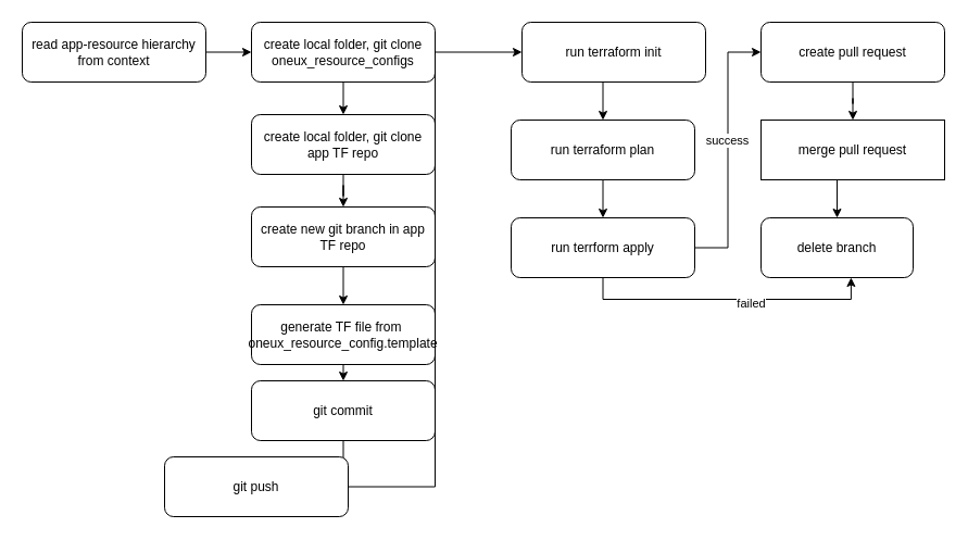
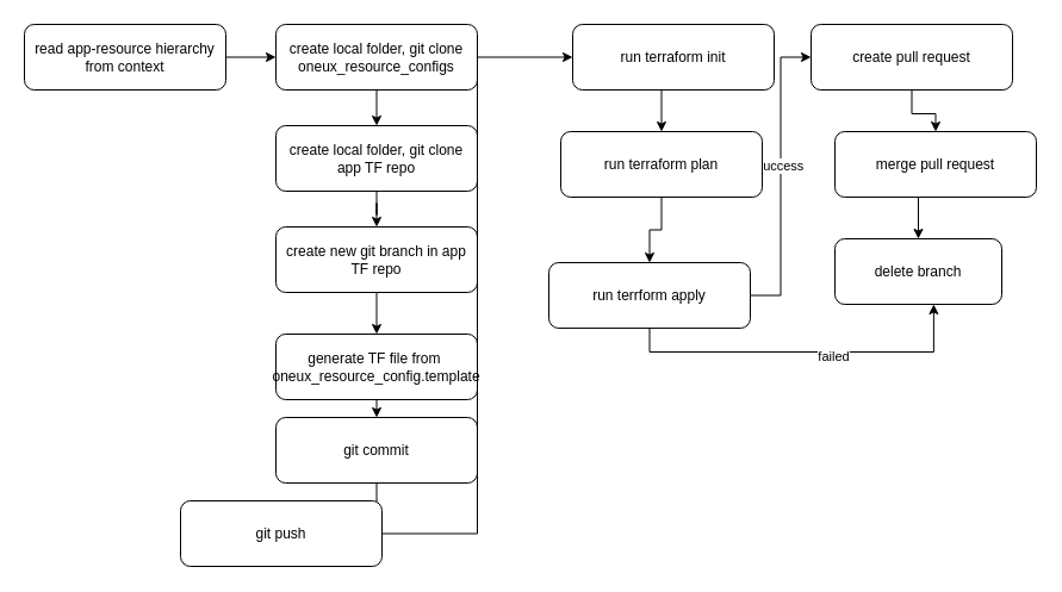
  <mxCell id="0" />
  <mxCell id="1" parent="0" />
  <mxCell id="2" style="edgeStyle=orthogonalEdgeStyle;rounded=0;orthogonalLoop=1;jettySize=auto;html=1;exitX=0.5;exitY=1;exitDx=0;exitDy=0;entryX=0.5;entryY=0;entryDx=0;entryDy=0;" edge="1" parent="1" source="3" target="5"><mxGeometry relative="1" as="geometry" /></mxCell>
  <mxCell id="3" value="create local folder, git clone oneux_resource_configs " style="rounded=1;whiteSpace=wrap;html=1;fontSize=12;glass=0;strokeWidth=1;shadow=0;" vertex="1" parent="1"><mxGeometry x="231" y="20" width="169" height="55" as="geometry" /></mxCell>
  <mxCell id="4" style="edgeStyle=orthogonalEdgeStyle;rounded=0;orthogonalLoop=1;jettySize=auto;html=1;exitX=0.5;exitY=1;exitDx=0;exitDy=0;" edge="1" parent="1" source="5" target="11"><mxGeometry relative="1" as="geometry" /></mxCell>
  <mxCell id="5" value="create local folder, git clone app TF repo " style="rounded=1;whiteSpace=wrap;html=1;fontSize=12;glass=0;strokeWidth=1;shadow=0;" vertex="1" parent="1"><mxGeometry x="231" y="105" width="169" height="55" as="geometry" /></mxCell>
  <mxCell id="6" style="edgeStyle=orthogonalEdgeStyle;rounded=0;orthogonalLoop=1;jettySize=auto;html=1;exitX=1;exitY=0.5;exitDx=0;exitDy=0;" edge="1" parent="1" source="7" target="3"><mxGeometry relative="1" as="geometry" /></mxCell>
  <mxCell id="7" value="read app-resource hierarchy from context" style="rounded=1;whiteSpace=wrap;html=1;fontSize=12;glass=0;strokeWidth=1;shadow=0;" vertex="1" parent="1"><mxGeometry x="20" y="20" width="169" height="55" as="geometry" /></mxCell>
  <mxCell id="8" style="edgeStyle=orthogonalEdgeStyle;rounded=0;orthogonalLoop=1;jettySize=auto;html=1;exitX=0.5;exitY=1;exitDx=0;exitDy=0;entryX=0.5;entryY=0;entryDx=0;entryDy=0;" edge="1" parent="1" source="9" target="13"><mxGeometry relative="1" as="geometry" /></mxCell>
  <mxCell id="9" value="generate TF file from&amp;nbsp; oneux_resource_config.template" style="rounded=1;whiteSpace=wrap;html=1;fontSize=12;glass=0;strokeWidth=1;shadow=0;" vertex="1" parent="1"><mxGeometry x="231" y="280" width="169" height="55" as="geometry" /></mxCell>
  <mxCell id="10" style="edgeStyle=orthogonalEdgeStyle;rounded=0;orthogonalLoop=1;jettySize=auto;html=1;exitX=0.5;exitY=1;exitDx=0;exitDy=0;entryX=0.5;entryY=0;entryDx=0;entryDy=0;" edge="1" parent="1" source="11" target="9"><mxGeometry relative="1" as="geometry" /></mxCell>
  <mxCell id="11" value="create new git branch in app TF repo" style="rounded=1;whiteSpace=wrap;html=1;fontSize=12;glass=0;strokeWidth=1;shadow=0;" vertex="1" parent="1"><mxGeometry x="231" y="190" width="169" height="55" as="geometry" /></mxCell>
  <mxCell id="12" style="edgeStyle=orthogonalEdgeStyle;rounded=0;orthogonalLoop=1;jettySize=auto;html=1;exitX=0.5;exitY=1;exitDx=0;exitDy=0;entryX=0.5;entryY=0;entryDx=0;entryDy=0;" edge="1" parent="1" source="13" target="15"><mxGeometry relative="1" as="geometry" /></mxCell>
  <mxCell id="13" value="git commit" style="rounded=1;whiteSpace=wrap;html=1;fontSize=12;glass=0;strokeWidth=1;shadow=0;" vertex="1" parent="1"><mxGeometry x="231" y="350" width="169" height="55" as="geometry" /></mxCell>
  <mxCell id="14" style="edgeStyle=orthogonalEdgeStyle;rounded=0;orthogonalLoop=1;jettySize=auto;html=1;exitX=1;exitY=0.5;exitDx=0;exitDy=0;entryX=0;entryY=0.5;entryDx=0;entryDy=0;" edge="1" parent="1" source="15" target="17"><mxGeometry relative="1" as="geometry" /></mxCell>
  <mxCell id="15" value="git push" style="rounded=1;whiteSpace=wrap;html=1;fontSize=12;glass=0;strokeWidth=1;shadow=0;" vertex="1" parent="1"><mxGeometry x="151" y="420" width="169" height="55" as="geometry" /></mxCell>
  <mxCell id="16" style="edgeStyle=orthogonalEdgeStyle;rounded=0;orthogonalLoop=1;jettySize=auto;html=1;exitX=0.5;exitY=1;exitDx=0;exitDy=0;entryX=0.5;entryY=0;entryDx=0;entryDy=0;" edge="1" parent="1" source="17" target="24"><mxGeometry relative="1" as="geometry" /></mxCell>
  <mxCell id="17" value="run terraform init" style="rounded=1;whiteSpace=wrap;html=1;fontSize=12;glass=0;strokeWidth=1;shadow=0;" vertex="1" parent="1"><mxGeometry x="480" y="20" width="169" height="55" as="geometry" /></mxCell>
  <mxCell id="18" style="edgeStyle=orthogonalEdgeStyle;rounded=0;orthogonalLoop=1;jettySize=auto;html=1;exitX=1;exitY=0.5;exitDx=0;exitDy=0;entryX=0;entryY=0.5;entryDx=0;entryDy=0;" edge="1" parent="1" source="22" target="26"><mxGeometry relative="1" as="geometry" /></mxCell>
  <mxCell id="19" value="success" style="edgeLabel;html=1;align=center;verticalAlign=middle;resizable=0;points=[];" vertex="1" connectable="0" parent="18"><mxGeometry x="0.079" y="2" relative="1" as="geometry"><mxPoint x="1" as="offset" /></mxGeometry></mxCell>
  <mxCell id="20" style="edgeStyle=orthogonalEdgeStyle;rounded=0;orthogonalLoop=1;jettySize=auto;html=1;exitX=0.5;exitY=1;exitDx=0;exitDy=0;entryX=0.592;entryY=1;entryDx=0;entryDy=0;entryPerimeter=0;" edge="1" parent="1" source="22" target="29"><mxGeometry relative="1" as="geometry" /></mxCell>
  <mxCell id="21" value="failed" style="edgeLabel;html=1;align=center;verticalAlign=middle;resizable=0;points=[];" vertex="1" connectable="0" parent="20"><mxGeometry x="0.166" y="-3" relative="1" as="geometry"><mxPoint as="offset" /></mxGeometry></mxCell>
- <mxCell id="22" value="run terrform apply" style="rounded=1;whiteSpace=wrap;html=1;fontSize=12;glass=0;strokeWidth=1;shadow=0;" vertex="1" parent="1"><mxGeometry x="470" y="200" width="169" height="55" as="geometry" /></mxCell>
+ <mxCell id="22" value="run terrform apply" style="rounded=1;whiteSpace=wrap;html=1;fontSize=12;glass=0;strokeWidth=1;shadow=0;" vertex="1" parent="1"><mxGeometry x="460" y="220" width="169" height="55" as="geometry" /></mxCell>
  <mxCell id="23" style="edgeStyle=orthogonalEdgeStyle;rounded=0;orthogonalLoop=1;jettySize=auto;html=1;exitX=0.5;exitY=1;exitDx=0;exitDy=0;entryX=0.5;entryY=0;entryDx=0;entryDy=0;" edge="1" parent="1" source="24" target="22"><mxGeometry relative="1" as="geometry" /></mxCell>
  <mxCell id="24" value="run terraform plan" style="rounded=1;whiteSpace=wrap;html=1;fontSize=12;glass=0;strokeWidth=1;shadow=0;" vertex="1" parent="1"><mxGeometry x="470" y="110" width="169" height="55" as="geometry" /></mxCell>
  <mxCell id="25" style="edgeStyle=orthogonalEdgeStyle;rounded=0;orthogonalLoop=1;jettySize=auto;html=1;exitX=0.5;exitY=1;exitDx=0;exitDy=0;" edge="1" parent="1" source="26" target="28"><mxGeometry relative="1" as="geometry" /></mxCell>
- <mxCell id="26" value="create pull request" style="rounded=1;whiteSpace=wrap;html=1;fontSize=12;glass=0;strokeWidth=1;shadow=0;" vertex="1" parent="1"><mxGeometry x="700" y="20" width="169" height="55" as="geometry" /></mxCell>
+ <mxCell id="26" value="create pull request" style="rounded=1;whiteSpace=wrap;html=1;fontSize=12;glass=0;strokeWidth=1;shadow=0;" vertex="1" parent="1"><mxGeometry x="680" y="20" width="169" height="55" as="geometry" /></mxCell>
  <mxCell id="27" style="edgeStyle=orthogonalEdgeStyle;rounded=0;orthogonalLoop=1;jettySize=auto;html=1;exitX=0.5;exitY=1;exitDx=0;exitDy=0;entryX=0.5;entryY=0;entryDx=0;entryDy=0;" edge="1" parent="1" source="28" target="29"><mxGeometry relative="1" as="geometry" /></mxCell>
- <mxCell id="28" value="merge pull request " style="whiteSpace=wrap;html=1;fontSize=12;glass=0;strokeWidth=1;shadow=0;rounded=0;" vertex="1" parent="1"><mxGeometry x="700" y="110" width="169" height="55" as="geometry" /></mxCell>
+ <mxCell id="28" value="merge pull request " style="rounded=1;whiteSpace=wrap;html=1;fontSize=12;glass=0;strokeWidth=1;shadow=0;" vertex="1" parent="1"><mxGeometry x="700" y="110" width="169" height="55" as="geometry" /></mxCell>
  <mxCell id="29" value="delete branch" style="rounded=1;whiteSpace=wrap;html=1;fontSize=12;glass=0;strokeWidth=1;shadow=0;" vertex="1" parent="1"><mxGeometry x="700" y="200" width="140" height="55" as="geometry" /></mxCell>
